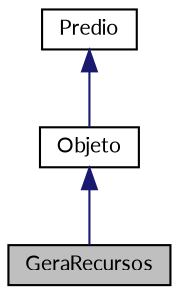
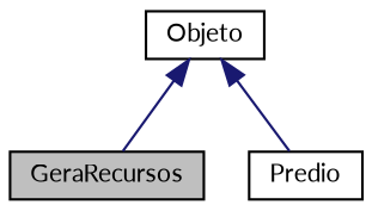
  digraph {
    fontname=Lato
    node [color=black fillcolor=white fontname=Lato fontsize=10 shape=record style=filled]
    edge [color=midnightblue dir=back fontname=Lato fontsize=10 labelfontname=Helvetica labelfontsize=10 style=solid]
    n1 [fillcolor=grey75 fontcolor=black height=0.2 label=GeraRecursos width=0.4]
    n2 [height=0.2 label=Predio width=0.4]
    n3 [height=0.2 label=Objeto width=0.4]
    n3 -> n1
-   n2 -> n3
+   n3 -> n2
  }
